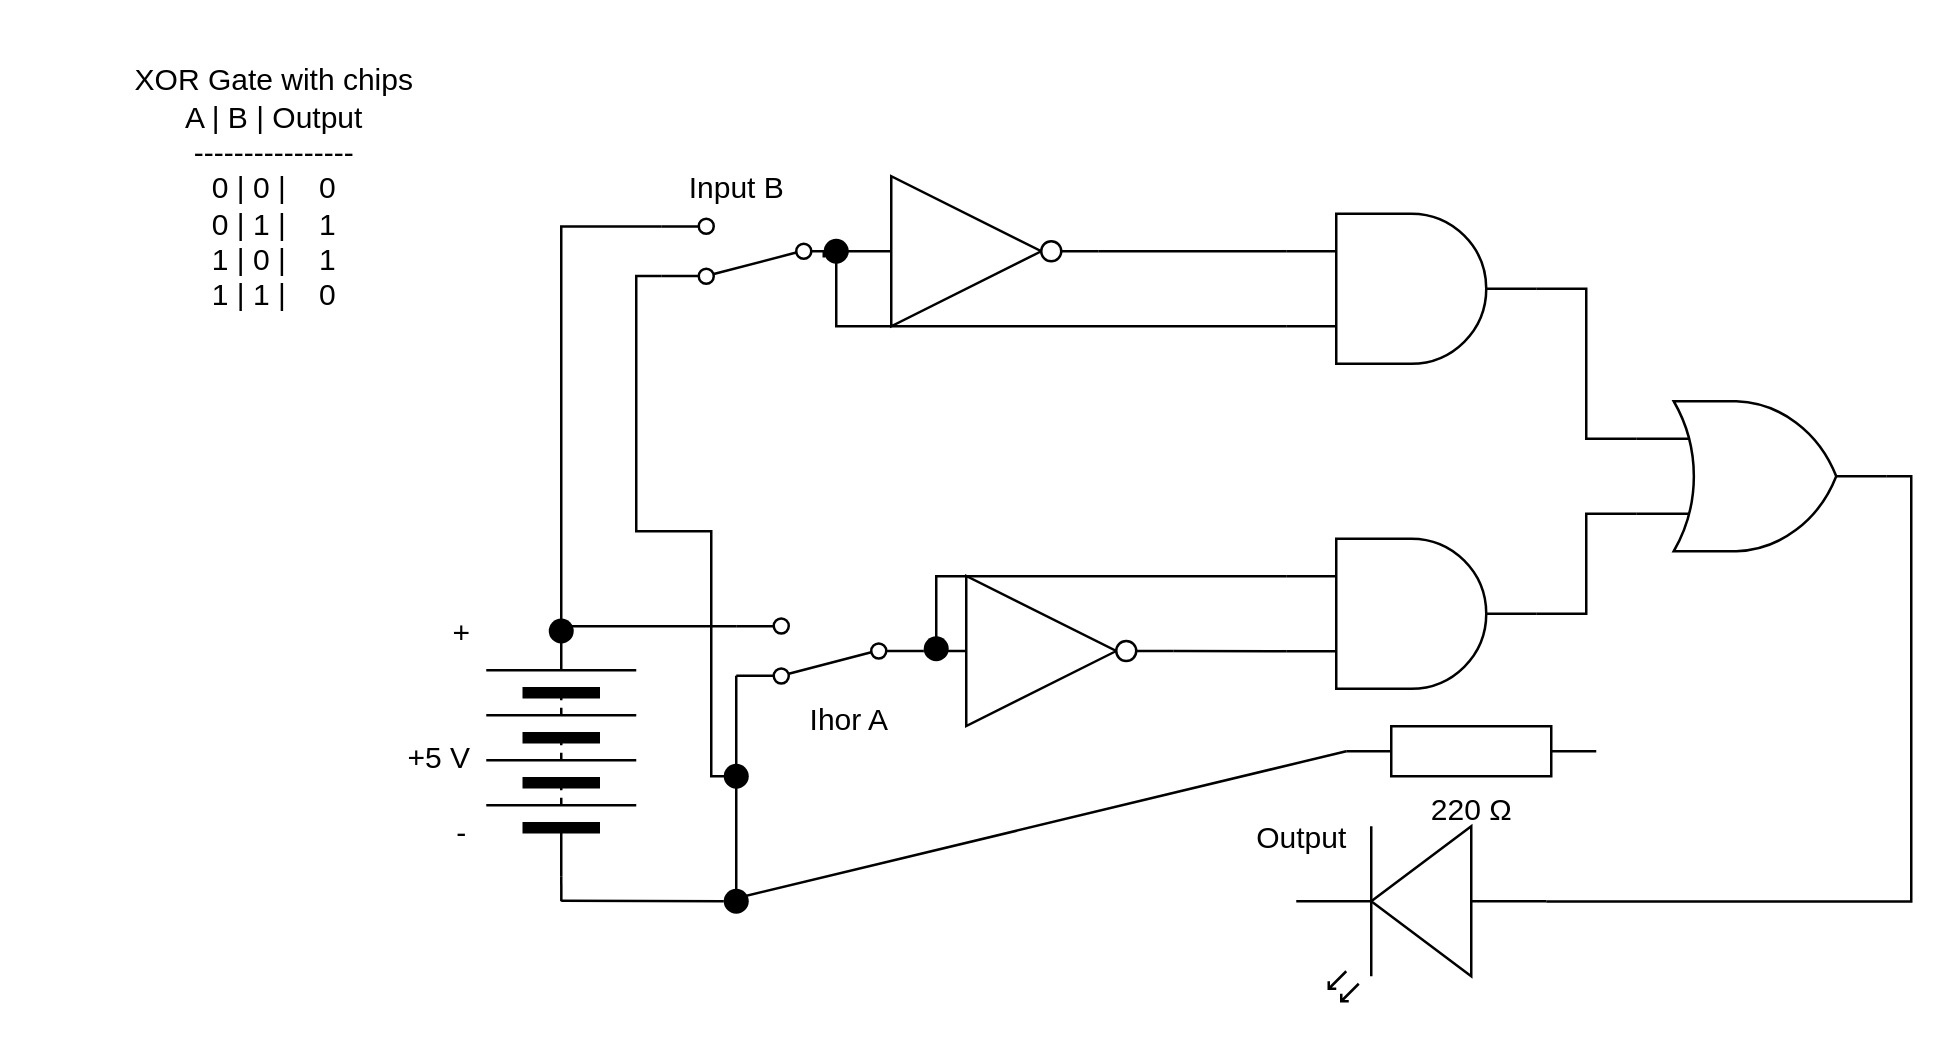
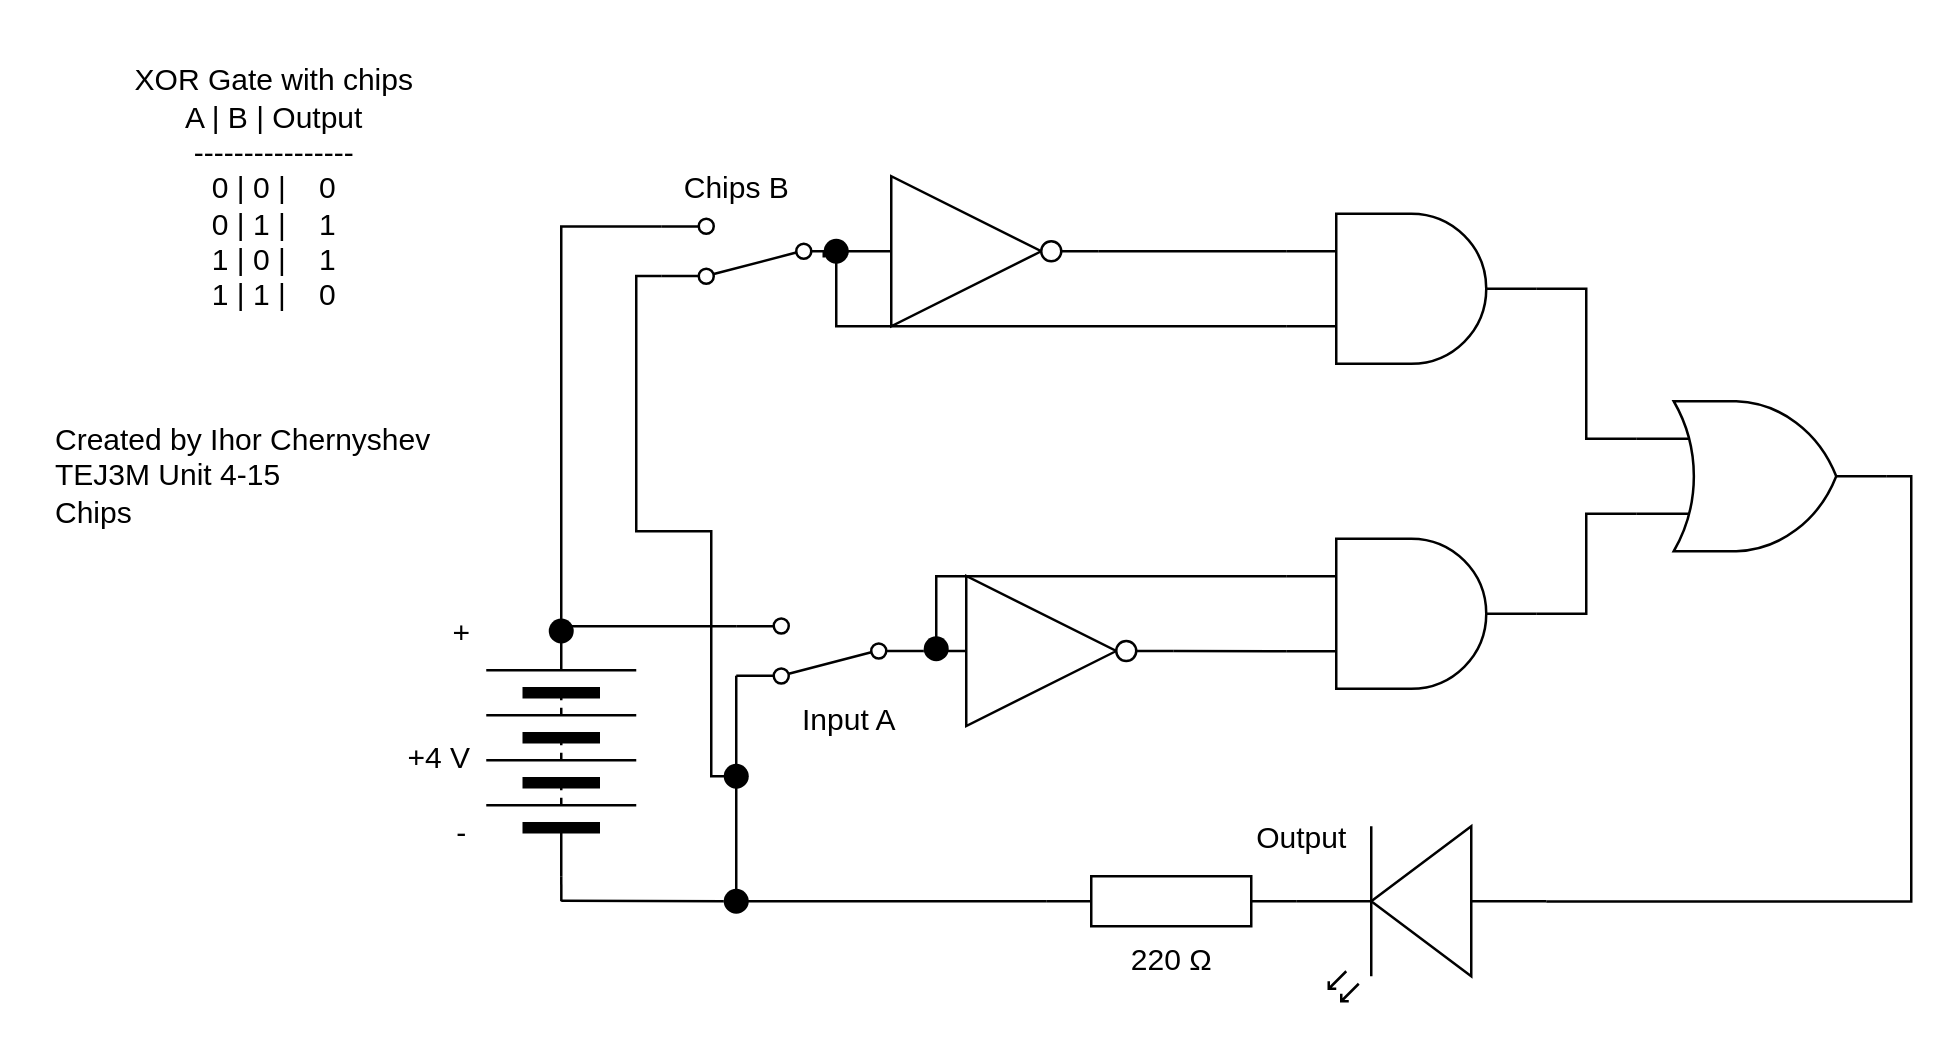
  <mxCell id="0" />
  <mxCell id="1" parent="0" />
- <mxCell id="2" value="220 Ω" style="pointerEvents=1;verticalLabelPosition=bottom;shadow=0;dashed=0;align=center;html=1;verticalAlign=top;shape=mxgraph.electrical.resistors.resistor_1;" parent="1" vertex="1"><mxGeometry x="538" y="290" width="100" height="20" as="geometry" /></mxCell>
+ <mxCell id="2" value="220 Ω" style="pointerEvents=1;verticalLabelPosition=bottom;shadow=0;dashed=0;align=center;html=1;verticalAlign=top;shape=mxgraph.electrical.resistors.resistor_1;" parent="1" vertex="1"><mxGeometry x="418" y="350" width="100" height="20" as="geometry" /></mxCell>
  <mxCell id="3" style="edgeStyle=none;html=1;exitX=1;exitY=0.5;exitDx=0;exitDy=0;rounded=0;curved=0;strokeColor=default;endArrow=none;endFill=0;" parent="1" edge="1"><mxGeometry relative="1" as="geometry"><mxPoint x="224" y="250" as="sourcePoint" /><mxPoint x="294" y="250" as="targetPoint" /></mxGeometry></mxCell>
  <mxCell id="4" style="edgeStyle=none;html=1;exitX=0;exitY=0.5;exitDx=0;exitDy=0;endArrow=none;endFill=0;" parent="1" source="5" edge="1"><mxGeometry relative="1" as="geometry"><mxPoint x="224.045" y="360" as="targetPoint" /></mxGeometry></mxCell>
  <mxCell id="5" value="" style="pointerEvents=1;verticalLabelPosition=bottom;shadow=0;dashed=0;align=center;html=1;verticalAlign=top;shape=mxgraph.electrical.miscellaneous.batteryStack;rotation=-90;" parent="1" vertex="1"><mxGeometry x="174" y="270" width="100" height="60" as="geometry" /></mxCell>
- <mxCell id="6" value="+5 V" style="text;html=1;align=center;verticalAlign=middle;resizable=0;points=[];autosize=1;strokeColor=none;fillColor=none;" parent="1" vertex="1"><mxGeometry x="150" y="288" width="50" height="30" as="geometry" /></mxCell>
+ <mxCell id="6" value="+4 V" style="text;html=1;align=center;verticalAlign=middle;resizable=0;points=[];autosize=1;strokeColor=none;fillColor=none;" parent="1" vertex="1"><mxGeometry x="150" y="288" width="50" height="30" as="geometry" /></mxCell>
+ <mxCell id="7" value="Created by Ihor Chernyshev&lt;div&gt;TEJ3M Unit 4-15&lt;/div&gt;&lt;div&gt;Chips&lt;/div&gt;" style="text;html=1;align=left;verticalAlign=middle;resizable=0;points=[];autosize=1;strokeColor=none;fillColor=none;" parent="1" vertex="1"><mxGeometry x="20" y="160" width="180" height="60" as="geometry" /></mxCell>
  <mxCell id="8" value="+" style="text;html=1;align=center;verticalAlign=middle;resizable=0;points=[];autosize=1;strokeColor=none;fillColor=none;" parent="1" vertex="1"><mxGeometry x="169" y="238" width="30" height="30" as="geometry" /></mxCell>
  <mxCell id="9" value="-" style="text;html=1;align=center;verticalAlign=middle;resizable=0;points=[];autosize=1;strokeColor=none;fillColor=none;" parent="1" vertex="1"><mxGeometry x="169" y="318" width="30" height="30" as="geometry" /></mxCell>
  <mxCell id="10" value="Output" style="text;html=1;align=center;verticalAlign=middle;resizable=0;points=[];autosize=1;strokeColor=none;fillColor=none;" parent="1" vertex="1"><mxGeometry x="490" y="320" width="60" height="30" as="geometry" /></mxCell>
  <mxCell id="11" value="&lt;div&gt;&lt;font color=&quot;#000000&quot;&gt;XOR Gate with chips&lt;/font&gt;&lt;/div&gt;&lt;div&gt;&lt;font color=&quot;#000000&quot;&gt;A | B | Output&lt;/font&gt;&lt;/div&gt;&lt;div&gt;&lt;font color=&quot;#000000&quot;&gt;----------------&lt;/font&gt;&lt;/div&gt;&lt;div&gt;&lt;font color=&quot;#000000&quot;&gt;0 | 0 |&amp;nbsp; &amp;nbsp; 0&lt;/font&gt;&lt;/div&gt;&lt;div&gt;&lt;font color=&quot;#000000&quot;&gt;0 | 1 |&amp;nbsp; &amp;nbsp; 1&lt;/font&gt;&lt;/div&gt;&lt;div&gt;&lt;font color=&quot;#000000&quot;&gt;1 | 0 |&amp;nbsp; &amp;nbsp; 1&lt;/font&gt;&lt;/div&gt;&lt;div&gt;&lt;font color=&quot;#000000&quot;&gt;1 | 1 |&amp;nbsp; &amp;nbsp; 0&lt;/font&gt;&lt;/div&gt;" style="text;html=1;align=center;verticalAlign=middle;resizable=0;points=[];autosize=1;strokeColor=none;fillColor=none;" parent="1" vertex="1"><mxGeometry x="39" y="20" width="140" height="110" as="geometry" /></mxCell>
  <mxCell id="12" value="" style="edgeStyle=none;html=1;exitX=0;exitY=0.5;exitDx=0;exitDy=0;entryDx=0;entryDy=0;entryPerimeter=0;endArrow=none;endFill=0;entryX=0;entryY=0.5;" parent="1" source="22" target="2" edge="1"><mxGeometry relative="1" as="geometry"><mxPoint x="224" y="359.77" as="sourcePoint" /><mxPoint x="354" y="359.77" as="targetPoint" /></mxGeometry></mxCell>
- <mxCell id="13" value="Ihor A" style="text;html=1;align=center;verticalAlign=middle;resizable=0;points=[];autosize=1;strokeColor=none;fillColor=none;" parent="1" vertex="1"><mxGeometry x="309" y="272.9" width="60" height="30" as="geometry" /></mxCell>
+ <mxCell id="13" value="Input A" style="text;html=1;align=center;verticalAlign=middle;resizable=0;points=[];autosize=1;strokeColor=none;fillColor=none;" parent="1" vertex="1"><mxGeometry x="309" y="272.9" width="60" height="30" as="geometry" /></mxCell>
  <mxCell id="14" style="edgeStyle=none;html=1;exitX=1;exitY=0.12;exitDx=0;exitDy=0;endArrow=none;endFill=0;" parent="1" source="15" edge="1"><mxGeometry relative="1" as="geometry"><mxPoint x="294" y="360" as="targetPoint" /></mxGeometry></mxCell>
  <mxCell id="15" value="" style="html=1;shape=mxgraph.electrical.electro-mechanical.twoWaySwitch;aspect=fixed;elSwitchState=2;rotation=-180;" parent="1" vertex="1"><mxGeometry x="294" y="246.9" width="75" height="26" as="geometry" /></mxCell>
  <mxCell id="16" style="edgeStyle=orthogonalEdgeStyle;html=1;entryX=1;entryY=0.5;entryDx=0;entryDy=0;rounded=0;endArrow=none;endFill=0;exitX=1;exitY=0.88;exitDx=0;exitDy=0;" parent="1" source="19" target="5" edge="1"><mxGeometry relative="1" as="geometry"><mxPoint x="224" y="90" as="sourcePoint" /><Array as="points"><mxPoint x="224" y="90" /></Array></mxGeometry></mxCell>
  <mxCell id="17" value="" style="verticalLabelPosition=bottom;shadow=0;dashed=0;align=center;html=1;verticalAlign=top;shape=mxgraph.electrical.opto_electronics.led_2;pointerEvents=1;rotation=-180;" parent="1" vertex="1"><mxGeometry x="518" y="330" width="100" height="70" as="geometry" /></mxCell>
  <mxCell id="18" style="edgeStyle=orthogonalEdgeStyle;html=1;exitX=1;exitY=0.12;exitDx=0;exitDy=0;endArrow=none;endFill=0;rounded=0;curved=0;" parent="1" source="19" edge="1"><mxGeometry relative="1" as="geometry"><mxPoint x="294" y="310" as="targetPoint" /><Array as="points"><mxPoint x="254" y="110" /><mxPoint x="254" y="212" /><mxPoint x="284" y="212" /><mxPoint x="284" y="310" /></Array></mxGeometry></mxCell>
  <mxCell id="19" value="" style="html=1;shape=mxgraph.electrical.electro-mechanical.twoWaySwitch;aspect=fixed;elSwitchState=2;rotation=-180;" parent="1" vertex="1"><mxGeometry x="264" y="87" width="75" height="26" as="geometry" /></mxCell>
- <mxCell id="20" value="Input B" style="text;html=1;align=center;verticalAlign=middle;resizable=0;points=[];autosize=1;strokeColor=none;fillColor=none;" parent="1" vertex="1"><mxGeometry x="264" y="60" width="60" height="30" as="geometry" /></mxCell>
+ <mxCell id="20" value="Chips B" style="text;html=1;align=center;verticalAlign=middle;resizable=0;points=[];autosize=1;strokeColor=none;fillColor=none;" parent="1" vertex="1"><mxGeometry x="264" y="60" width="60" height="30" as="geometry" /></mxCell>
  <mxCell id="21" value="" style="edgeStyle=none;html=1;exitX=0;exitY=0.5;exitDx=0;exitDy=0;entryDx=0;entryDy=0;entryPerimeter=0;endArrow=none;endFill=0;entryX=0;entryY=0.5;" parent="1" target="22" edge="1"><mxGeometry relative="1" as="geometry"><mxPoint x="224" y="359.77" as="sourcePoint" /><mxPoint x="418" y="360" as="targetPoint" /></mxGeometry></mxCell>
  <mxCell id="22" value="" style="shape=ellipse;fillColor=#000000;strokeColor=none;html=1;sketch=0;" parent="1" vertex="1"><mxGeometry x="289" y="355" width="10" height="10" as="geometry" /></mxCell>
  <mxCell id="23" value="" style="shape=ellipse;fillColor=#000000;strokeColor=none;html=1;sketch=0;" parent="1" vertex="1"><mxGeometry x="289" y="305" width="10" height="10" as="geometry" /></mxCell>
  <mxCell id="24" value="" style="shape=ellipse;fillColor=#000000;strokeColor=none;html=1;sketch=0;" parent="1" vertex="1"><mxGeometry x="219" y="246.9" width="10" height="10" as="geometry" /></mxCell>
  <mxCell id="25" value="" style="verticalLabelPosition=bottom;shadow=0;dashed=0;align=center;html=1;verticalAlign=top;shape=mxgraph.electrical.logic_gates.inverter_2" vertex="1" parent="1"><mxGeometry x="339" y="70" width="100" height="60" as="geometry" /></mxCell>
  <mxCell id="26" value="" style="verticalLabelPosition=bottom;shadow=0;dashed=0;align=center;html=1;verticalAlign=top;shape=mxgraph.electrical.logic_gates.inverter_2" vertex="1" parent="1"><mxGeometry x="369" y="229.9" width="100" height="60" as="geometry" /></mxCell>
  <mxCell id="27" value="" style="verticalLabelPosition=bottom;shadow=0;dashed=0;align=center;html=1;verticalAlign=top;shape=mxgraph.electrical.logic_gates.logic_gate;operation=and;" vertex="1" parent="1"><mxGeometry x="514" y="85" width="100" height="60" as="geometry" /></mxCell>
  <mxCell id="28" value="" style="verticalLabelPosition=bottom;shadow=0;dashed=0;align=center;html=1;verticalAlign=top;shape=mxgraph.electrical.logic_gates.logic_gate;operation=and;" vertex="1" parent="1"><mxGeometry x="514" y="215" width="100" height="60" as="geometry" /></mxCell>
  <mxCell id="29" style="edgeStyle=none;html=1;exitX=1;exitY=0.5;exitDx=0;exitDy=0;exitPerimeter=0;entryX=0;entryY=0.25;entryDx=0;entryDy=0;entryPerimeter=0;endArrow=none;endFill=0;" edge="1" parent="1" source="25" target="27"><mxGeometry relative="1" as="geometry" /></mxCell>
  <mxCell id="30" style="edgeStyle=orthogonalEdgeStyle;html=1;exitX=0;exitY=0.5;exitDx=0;exitDy=0;entryX=0;entryY=0.75;entryDx=0;entryDy=0;entryPerimeter=0;endArrow=none;endFill=0;rounded=0;curved=0;" edge="1" parent="1" source="37" target="27"><mxGeometry relative="1" as="geometry"><Array as="points"><mxPoint x="334" y="100" /><mxPoint x="334" y="130" /></Array></mxGeometry></mxCell>
  <mxCell id="31" style="edgeStyle=none;html=1;exitX=1;exitY=0.5;exitDx=0;exitDy=0;exitPerimeter=0;entryX=0;entryY=0.75;entryDx=0;entryDy=0;entryPerimeter=0;endArrow=none;endFill=0;" edge="1" parent="1" source="26" target="28"><mxGeometry relative="1" as="geometry" /></mxCell>
  <mxCell id="32" value="" style="verticalLabelPosition=bottom;shadow=0;dashed=0;align=center;html=1;verticalAlign=top;shape=mxgraph.electrical.logic_gates.logic_gate;operation=or;" vertex="1" parent="1"><mxGeometry x="654" y="160" width="100" height="60" as="geometry" /></mxCell>
  <mxCell id="33" style="edgeStyle=orthogonalEdgeStyle;html=1;exitX=1;exitY=0.5;exitDx=0;exitDy=0;exitPerimeter=0;entryX=0;entryY=0.25;entryDx=0;entryDy=0;entryPerimeter=0;rounded=0;curved=0;endArrow=none;endFill=0;" edge="1" parent="1" source="27" target="32"><mxGeometry relative="1" as="geometry" /></mxCell>
  <mxCell id="34" style="edgeStyle=orthogonalEdgeStyle;html=1;exitX=1;exitY=0.5;exitDx=0;exitDy=0;exitPerimeter=0;entryX=0;entryY=0.75;entryDx=0;entryDy=0;entryPerimeter=0;endArrow=none;endFill=0;rounded=0;" edge="1" parent="1" source="28" target="32"><mxGeometry relative="1" as="geometry" /></mxCell>
  <mxCell id="35" style="edgeStyle=orthogonalEdgeStyle;html=1;exitX=1;exitY=0.5;exitDx=0;exitDy=0;exitPerimeter=0;entryX=0;entryY=0.57;entryDx=0;entryDy=0;entryPerimeter=0;rounded=0;curved=0;endArrow=none;endFill=0;" edge="1" parent="1" source="32" target="17"><mxGeometry relative="1" as="geometry" /></mxCell>
  <mxCell id="36" value="" style="edgeStyle=orthogonalEdgeStyle;html=1;exitX=0;exitY=0.5;exitDx=0;exitDy=0;entryX=0;entryY=0.75;entryDx=0;entryDy=0;entryPerimeter=0;endArrow=none;endFill=0;rounded=0;curved=0;" edge="1" parent="1" source="19" target="37"><mxGeometry relative="1" as="geometry"><mxPoint x="339" y="100" as="sourcePoint" /><mxPoint x="514" y="130" as="targetPoint" /><Array as="points" /></mxGeometry></mxCell>
  <mxCell id="37" value="" style="shape=ellipse;fillColor=#000000;strokeColor=none;html=1;sketch=0;" vertex="1" parent="1"><mxGeometry x="329" y="95" width="10" height="10" as="geometry" /></mxCell>
  <mxCell id="38" style="edgeStyle=orthogonalEdgeStyle;html=1;exitX=0;exitY=0.25;exitDx=0;exitDy=0;exitPerimeter=0;entryX=0;entryY=0.5;entryDx=0;entryDy=0;entryPerimeter=0;endArrow=none;endFill=0;rounded=0;curved=0;" edge="1" parent="1" source="28" target="26"><mxGeometry relative="1" as="geometry"><Array as="points"><mxPoint x="374" y="230" /><mxPoint x="374" y="260" /></Array></mxGeometry></mxCell>
  <mxCell id="39" value="" style="shape=ellipse;fillColor=#000000;strokeColor=none;html=1;sketch=0;" vertex="1" parent="1"><mxGeometry x="369" y="254" width="10" height="10" as="geometry" /></mxCell>
